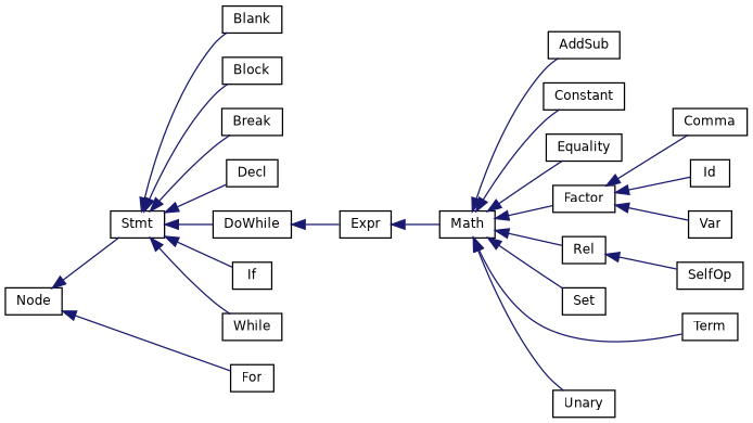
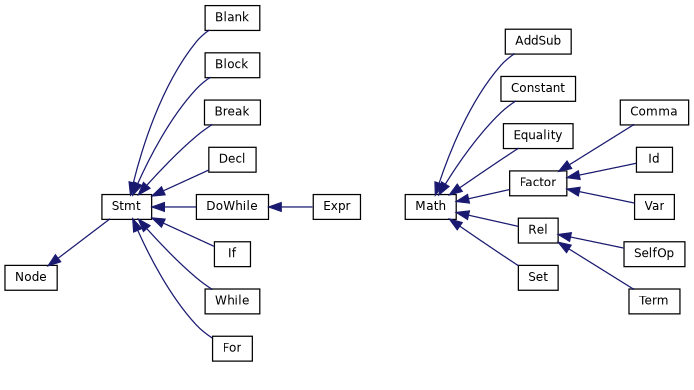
  digraph {
    rankdir=LR
    node [color=black fillcolor=white fontname=Helvetica fontsize=10 shape=record style=filled]
    edge [color=midnightblue dir=back fontname=Helvetica fontsize=10 labelfontname=Helvetica labelfontsize=10 style=solid]
    n1 [height=0.2 label="Node" width=0.4]
    n2 [height=0.2 label=Stmt width=0.4]
    n3 [height=0.2 label=Blank width=0.4]
    n4 [height=0.2 label=Block width=0.4]
    n5 [height=0.2 label=Break width=0.4]
    n6 [height=0.2 label=Decl width=0.4]
    n7 [height=0.2 label=DoWhile width=0.4]
    n8 [height=0.2 label=For width=0.4]
    n9 [height=0.2 label=If width=0.4]
    n10 [height=0.2 label=While width=0.4]
    n11 [height=0.2 label=Expr width=0.4]
    n12 [height=0.2 label=Math width=0.4]
    n13 [height=0.2 label=AddSub width=0.4]
    n14 [height=0.2 label=Constant width=0.4]
    n15 [height=0.2 label=Equality width=0.4]
    n16 [height=0.2 label=Factor width=0.4]
    n17 [height=0.2 label=Rel width=0.4]
    n18 [height=0.2 label=Set width=0.4]
    n19 [height=0.2 label=Term width=0.4]
-   n20 [height=0.2 label=Unary width=0.4]
    n21 [height=0.2 label=Comma width=0.4]
    n22 [height=0.2 label=Id width=0.4]
    n23 [height=0.2 label=Var width=0.4]
    n24 [height=0.2 label=SelfOp width=0.4]
    n1 -> n2
    n2 -> n3
    n2 -> n4
    n2 -> n5
    n2 -> n6
    n2 -> n7
-   n1 -> n8
+   n2 -> n8
    n2 -> n9
    n2 -> n10
    n7 -> n11
-   n11 -> n12
    n12 -> n13
    n12 -> n14
    n12 -> n15
    n12 -> n16
    n12 -> n17
    n12 -> n18
-   n12 -> n19
-   n12 -> n20
+   n17 -> n19
    n16 -> n21
    n16 -> n22
    n16 -> n23
    n17 -> n24
  }
